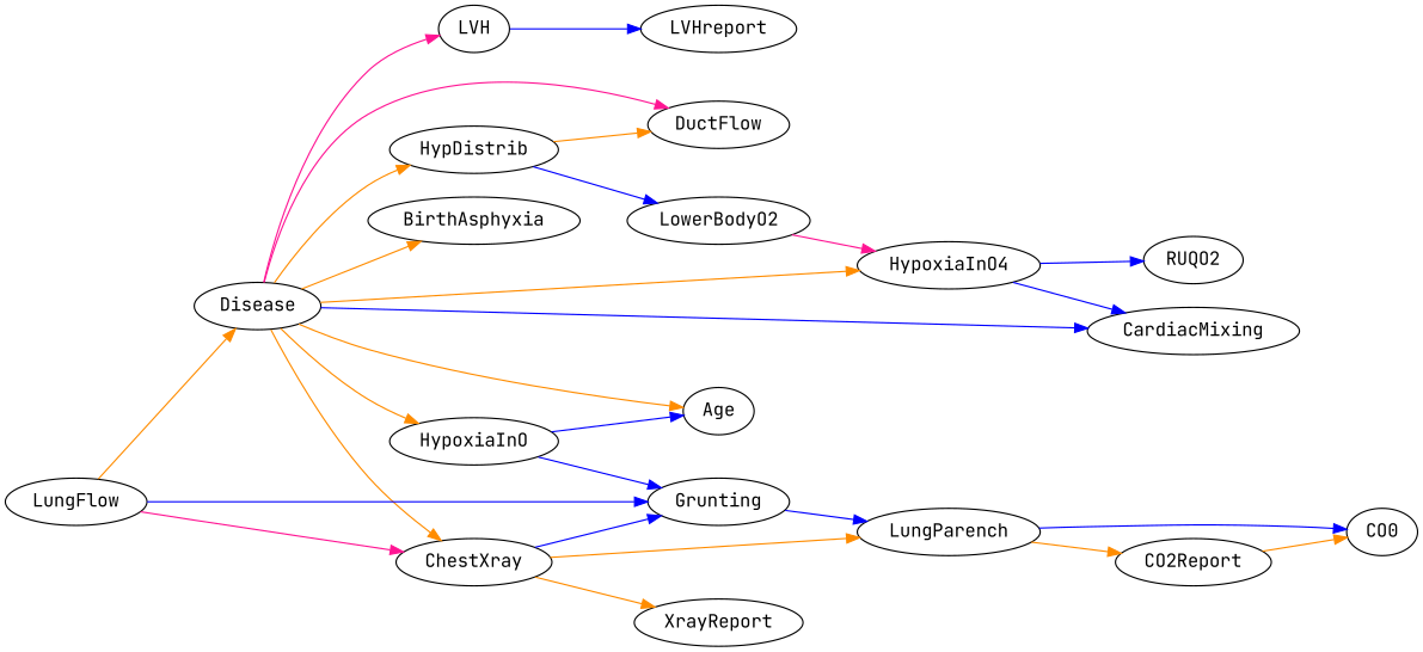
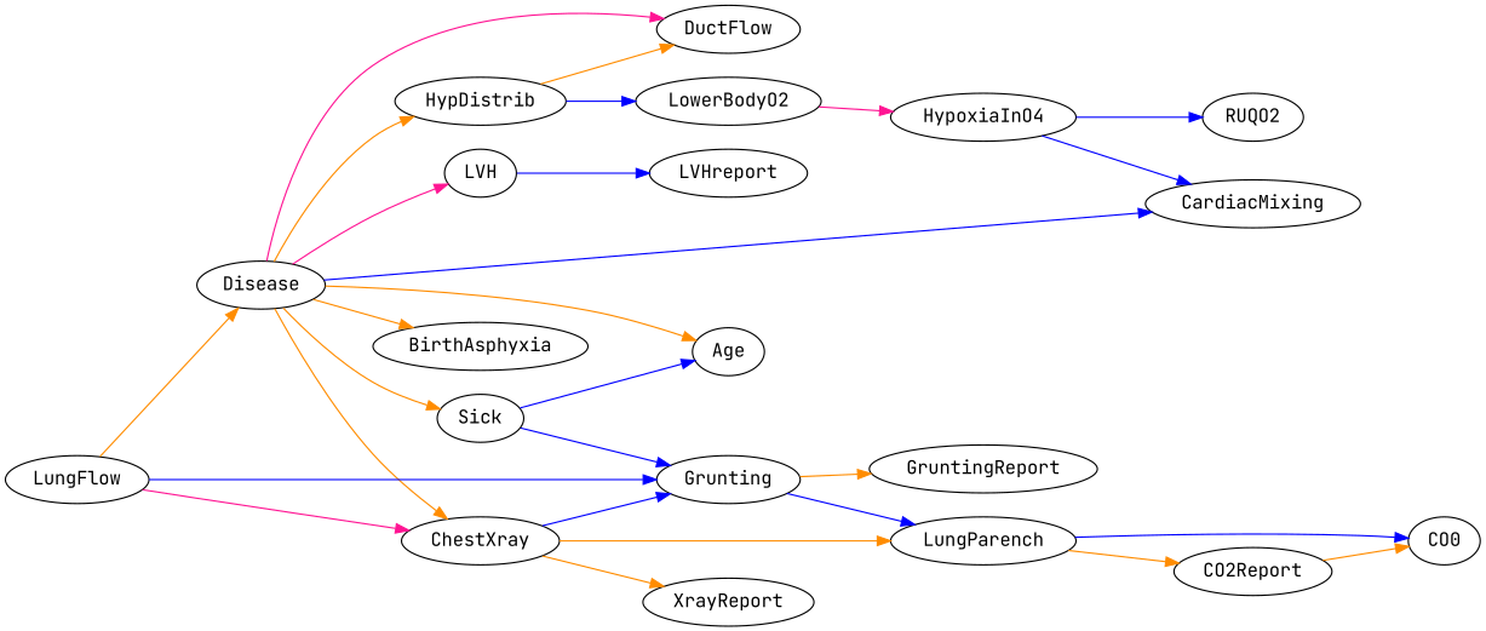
  digraph {
    fontname="JetBrains Mono"
    rankdir=LR
    node [fontname="JetBrains Mono"]
    edge [color=darkorange fontname="JetBrains Mono"]
    HypDistrib
    DuctFlow
    LowerBodyO2
    n4 [label=HypoxiaInO4]
    Disease
    Age
-   Sick [label=HypoxiaInO]
+   Sick
    ChestXray
    LVH
    CardiacMixing
    BirthAsphyxia
    RUQO2
    Grunting
    LungParench
    XrayReport
    LVHreport
+   GruntingReport
    n18 [label=CO0]
    CO2Report
    LungFlow
    HypDistrib -> DuctFlow
    HypDistrib -> LowerBodyO2 [color=blue]
    LowerBodyO2 -> n4 [color=deeppink]
    n4 -> CardiacMixing [color=blue]
    n4 -> RUQO2 [color=blue]
    Disease -> HypDistrib
    Disease -> DuctFlow [color=deeppink]
-   Disease -> n4
    Disease -> Age
    Disease -> Sick
    Disease -> ChestXray
    Disease -> LVH [color=deeppink]
    Disease -> CardiacMixing [color=blue]
    Disease -> BirthAsphyxia
    Sick -> Age [color=blue]
    Sick -> Grunting [color=blue]
    ChestXray -> Grunting [color=blue]
    ChestXray -> LungParench
    ChestXray -> XrayReport
    LVH -> LVHreport [color=blue]
    Grunting -> LungParench [color=blue]
+   Grunting -> GruntingReport
    LungParench -> n18 [color=blue]
    LungParench -> CO2Report
    CO2Report -> n18
    LungFlow -> Disease
    LungFlow -> ChestXray [color=deeppink]
    LungFlow -> Grunting [color=blue]
  }
